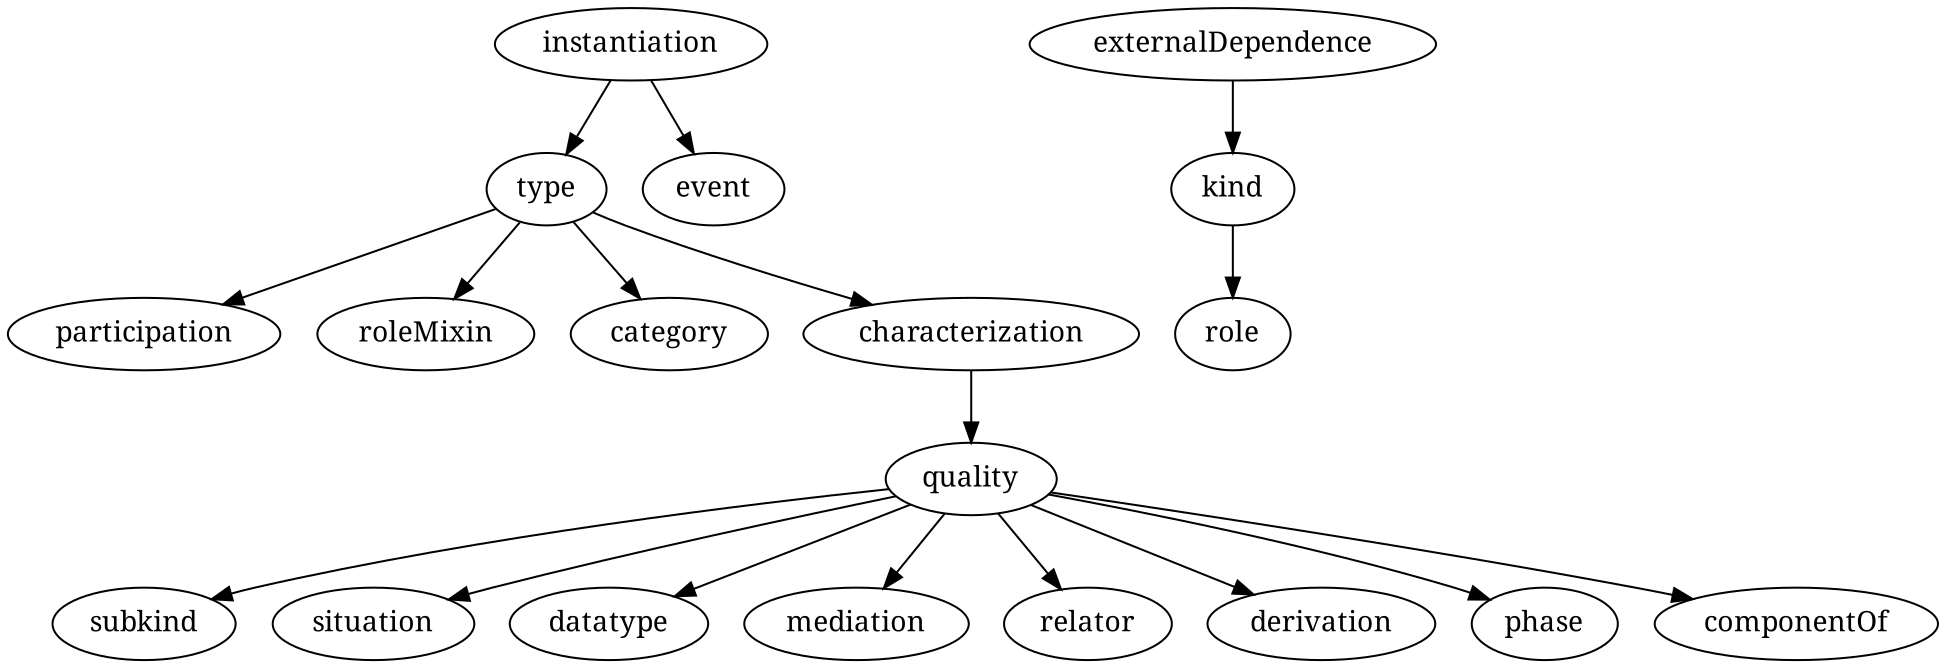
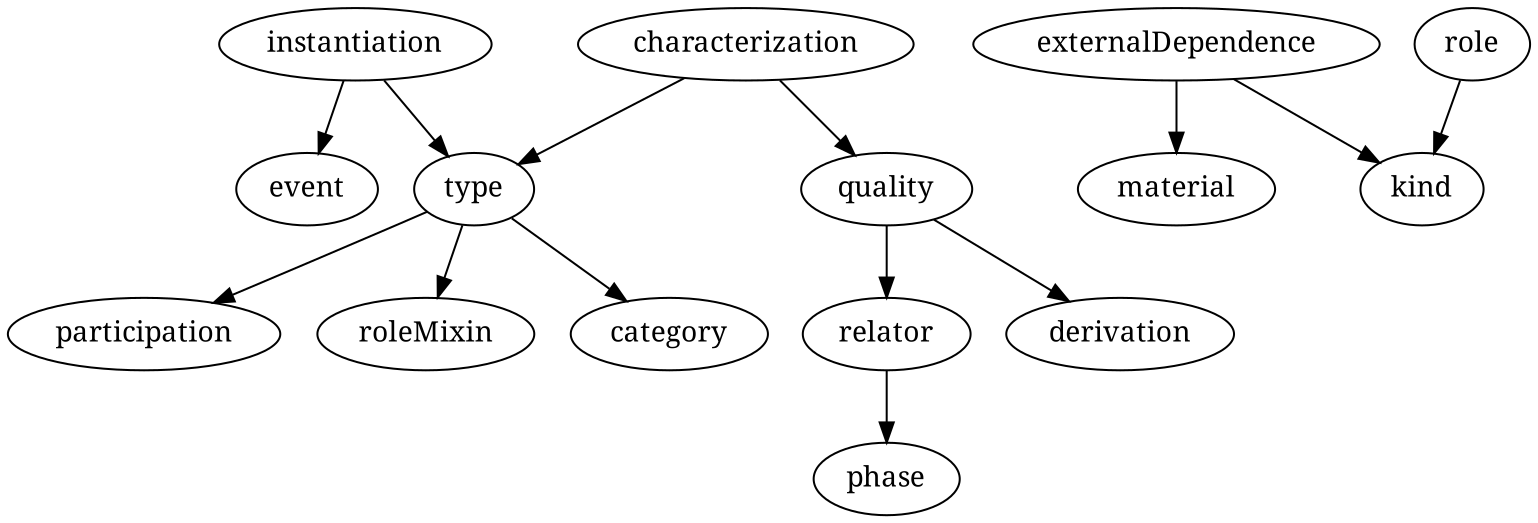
  strict digraph {
    fontname="Noto Serif"
    node [fontname="Noto Serif"]
    edge [fontname="Noto Serif"]
    instantiation
    type
    event
    participation
    roleMixin
    category
    characterization
    externalDependence
+   material
    kind
    quality
    role
-   subkind
-   situation
-   datatype
-   mediation
    relator
    derivation
    phase
-   componentOf
    instantiation -> type
    instantiation -> event
    type -> participation
    type -> roleMixin
    type -> category
-   type -> characterization
+   characterization -> type
    characterization -> quality
+   externalDependence -> material
    externalDependence -> kind
-   kind -> role
-   quality -> subkind
-   quality -> situation
-   quality -> datatype
-   quality -> mediation
+   role -> kind
    quality -> relator
    quality -> derivation
-   quality -> phase
-   quality -> componentOf
+   relator -> phase
  }
